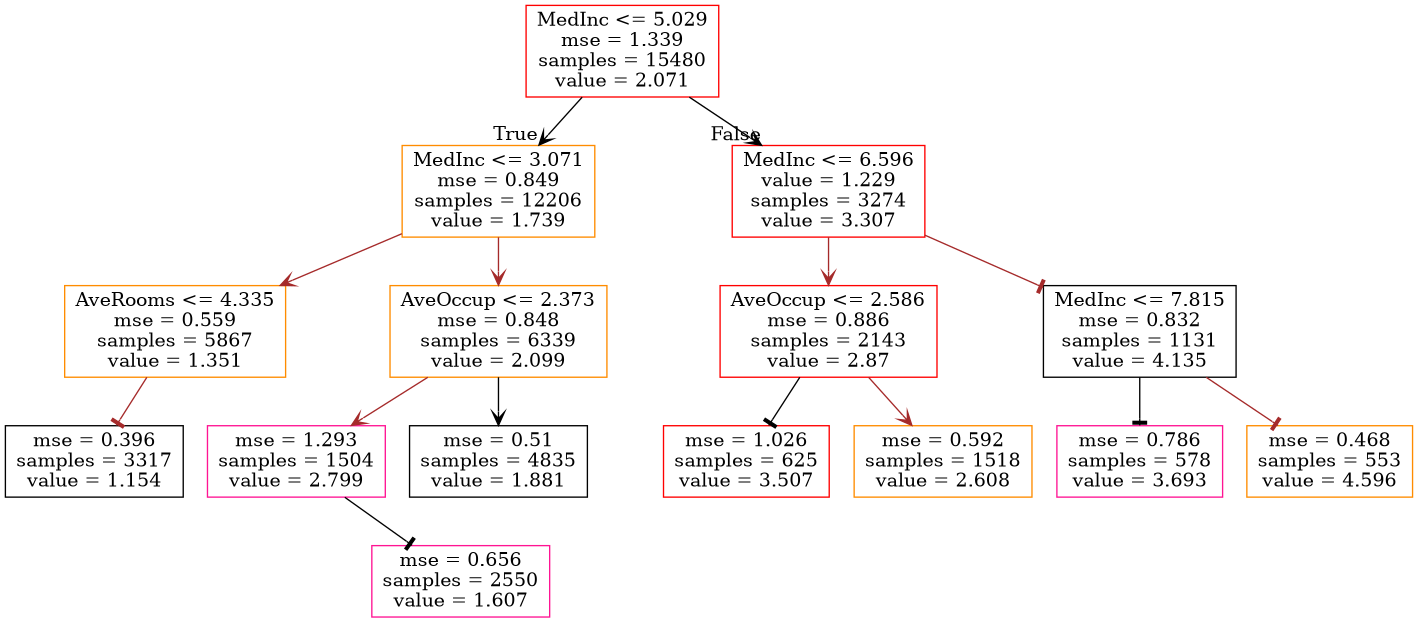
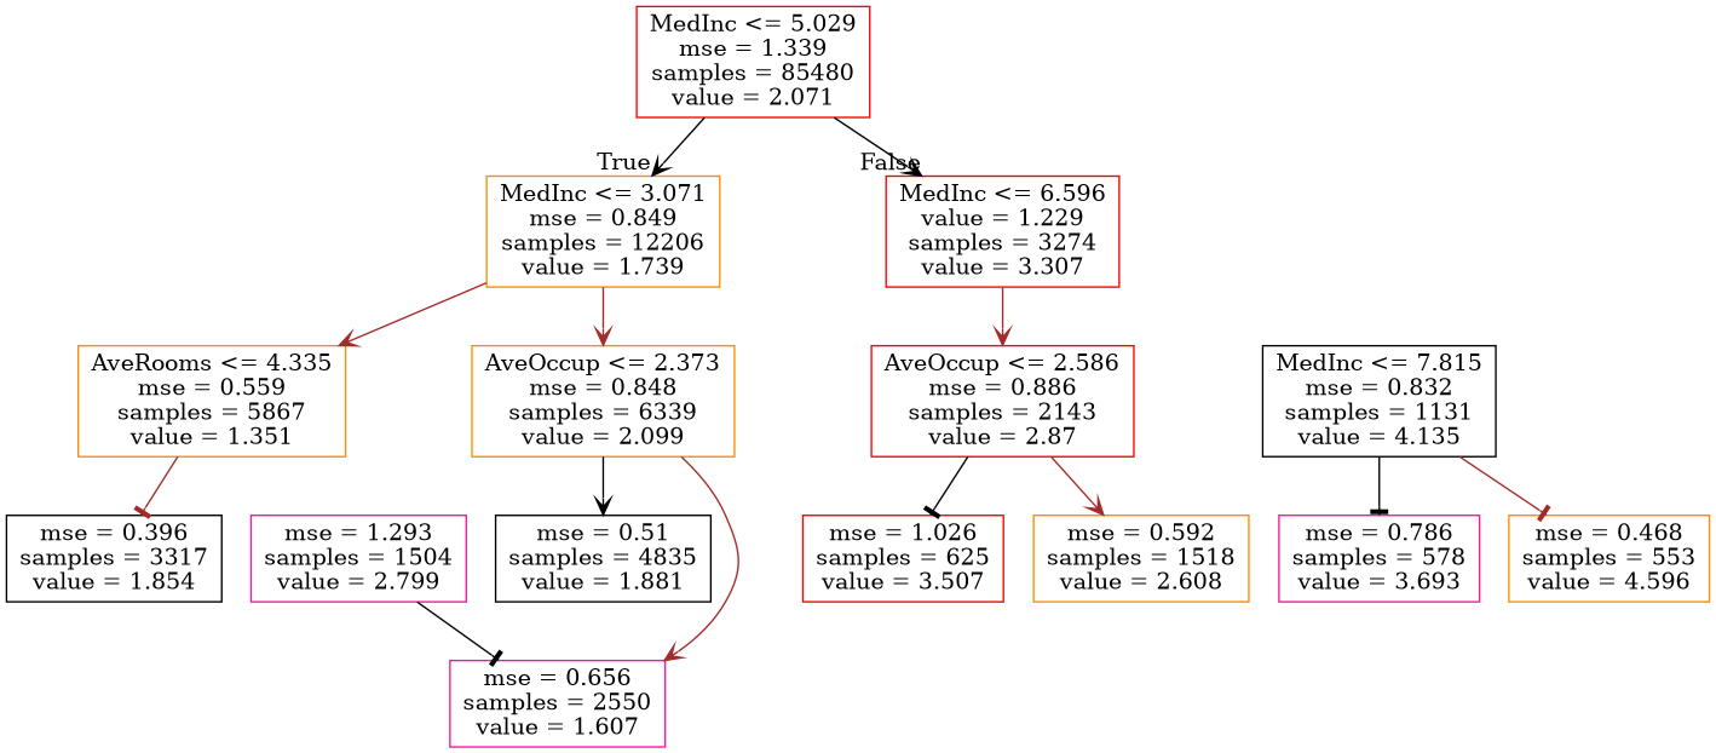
  digraph {
    node [color=darkorange shape=box]
    edge [arrowhead=vee color=brown]
-   n1 [color=red label="MedInc <= 5.029\nmse = 1.339\nsamples = 15480\nvalue = 2.071"]
+   n1 [color=red label="MedInc <= 5.029\nmse = 1.339\nsamples = 85480\nvalue = 2.071"]
    n2 [label="MedInc <= 3.071\nmse = 0.849\nsamples = 12206\nvalue = 1.739"]
    n3 [color=red label="MedInc <= 6.596\nvalue = 1.229\nsamples = 3274\nvalue = 3.307"]
    n4 [label="AveRooms <= 4.335\nmse = 0.559\nsamples = 5867\nvalue = 1.351"]
    n5 [label="AveOccup <= 2.373\nmse = 0.848\nsamples = 6339\nvalue = 2.099"]
    n6 [color=red label="AveOccup <= 2.586\nmse = 0.886\nsamples = 2143\nvalue = 2.87"]
    n7 [color=black label="MedInc <= 7.815\nmse = 0.832\nsamples = 1131\nvalue = 4.135"]
-   n8 [color=black label="mse = 0.396\nsamples = 3317\nvalue = 1.154"]
+   n8 [color=black label="mse = 0.396\nsamples = 3317\nvalue = 1.854"]
    n9 [color=deeppink label="mse = 1.293\nsamples = 1504\nvalue = 2.799"]
    n10 [color=black label="mse = 0.51\nsamples = 4835\nvalue = 1.881"]
    n11 [color=deeppink label="mse = 0.656\nsamples = 2550\nvalue = 1.607"]
    n12 [color=red label="mse = 1.026\nsamples = 625\nvalue = 3.507"]
    n13 [label="mse = 0.592\nsamples = 1518\nvalue = 2.608"]
    n14 [color=deeppink label="mse = 0.786\nsamples = 578\nvalue = 3.693"]
    n15 [label="mse = 0.468\nsamples = 553\nvalue = 4.596"]
    n1 -> n2 [color=black headlabel=True labelangle=45 labeldistance=2.5]
    n1 -> n3 [color=black headlabel=False labelangle=-45 labeldistance=2.5]
    n2 -> n4
    n2 -> n5
    n3 -> n6
-   n3 -> n7 [arrowhead=tee]
    n4 -> n8 [arrowhead=tee]
-   n5 -> n9
+   n5 -> n11
    n5 -> n10 [color=black]
    n6 -> n12 [arrowhead=tee color=black]
    n6 -> n13
    n7 -> n14 [arrowhead=tee color=black]
    n7 -> n15 [arrowhead=tee]
    n9 -> n11 [arrowhead=tee color=black]
  }
